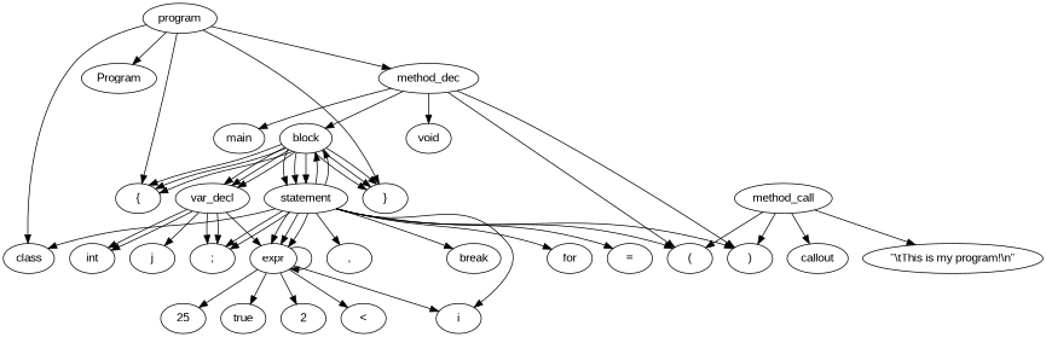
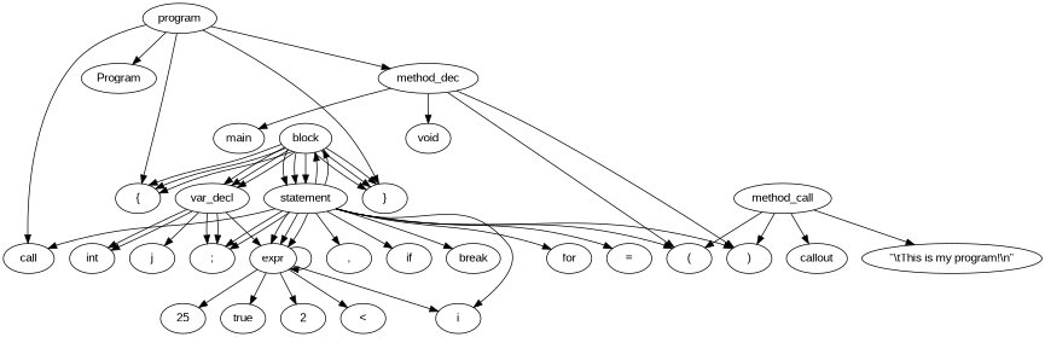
  digraph {
    fontname="Liberation Sans"
    node [fontname="Liberation Sans"]
    edge [fontname="Liberation Sans"]
    program [height=0.5 width=1.1555]
-   class [height=0.5 width=0.79437]
+   class [height=0.5 width=0.79437 label=call]
    Program [height=0.5 width=1.1735]
    "{" [height=0.5 width=0.75]
    method_dec [height=0.5 width=1.5526]
    "}" [height=0.5 width=0.75]
    void [height=0.5 width=0.75]
    main [height=0.5 width=0.77632]
    "(" [height=0.5 width=0.75]
    ")" [height=0.5 width=0.75]
    block [height=0.5 width=0.86659]
    var_decl [height=0.5 width=1.1735]
    statement [height=0.5 width=1.2457]
    int [height=0.5 width=0.75]
    ";" [height=0.5 width=0.75]
    j [height=0.5 width=0.75]
    expr [height=0.5 width=0.75]
    i [height=0.5 width=0.75]
    for [height=0.5 width=0.75]
    "=" [height=0.5 width=0.75]
    "," [height=0.5 width=0.75]
+   if [height=0.5 width=0.75]
    break [height=0.5 width=0.84854]
    n24 [height=0.5 label=2 width=0.75]
    "<" [height=0.5 width=0.75]
    25 [height=0.5 width=0.75]
    true [height=0.5 width=0.75]
    method_call [height=0.5 width=1.5346]
    callout [height=0.5 width=0.95686]
    "\"\\tThis is my program!\\n\"" [height=0.5 width=2.9067]
    program -> class
    program -> Program
    program -> "{"
    program -> method_dec
    program -> "}"
    method_dec -> void
    method_dec -> main
    method_dec -> "("
    method_dec -> ")"
-   method_dec -> block
    block -> "{"
    block -> "{"
    block -> "{"
    block -> "}"
    block -> "}"
    block -> "}"
    block -> var_decl
    block -> var_decl
    block -> var_decl
    block -> statement
    block -> statement
    block -> statement
    var_decl -> int
    var_decl -> int
    var_decl -> ";"
    var_decl -> ";"
    var_decl -> j
    var_decl -> expr
    statement -> class
    statement -> "("
    statement -> ")"
    statement -> block
    statement -> block
    statement -> ";"
    statement -> ";"
    statement -> expr
    statement -> expr
    statement -> expr
    statement -> i
    statement -> for
    statement -> "="
    statement -> ","
+   statement -> if
    statement -> break
    expr -> expr
    expr -> i
    expr -> n24
    expr -> "<"
    expr -> 25
    expr -> true
    method_call -> "("
    method_call -> ")"
    method_call -> callout
    method_call -> "\"\\tThis is my program!\\n\""
  }
